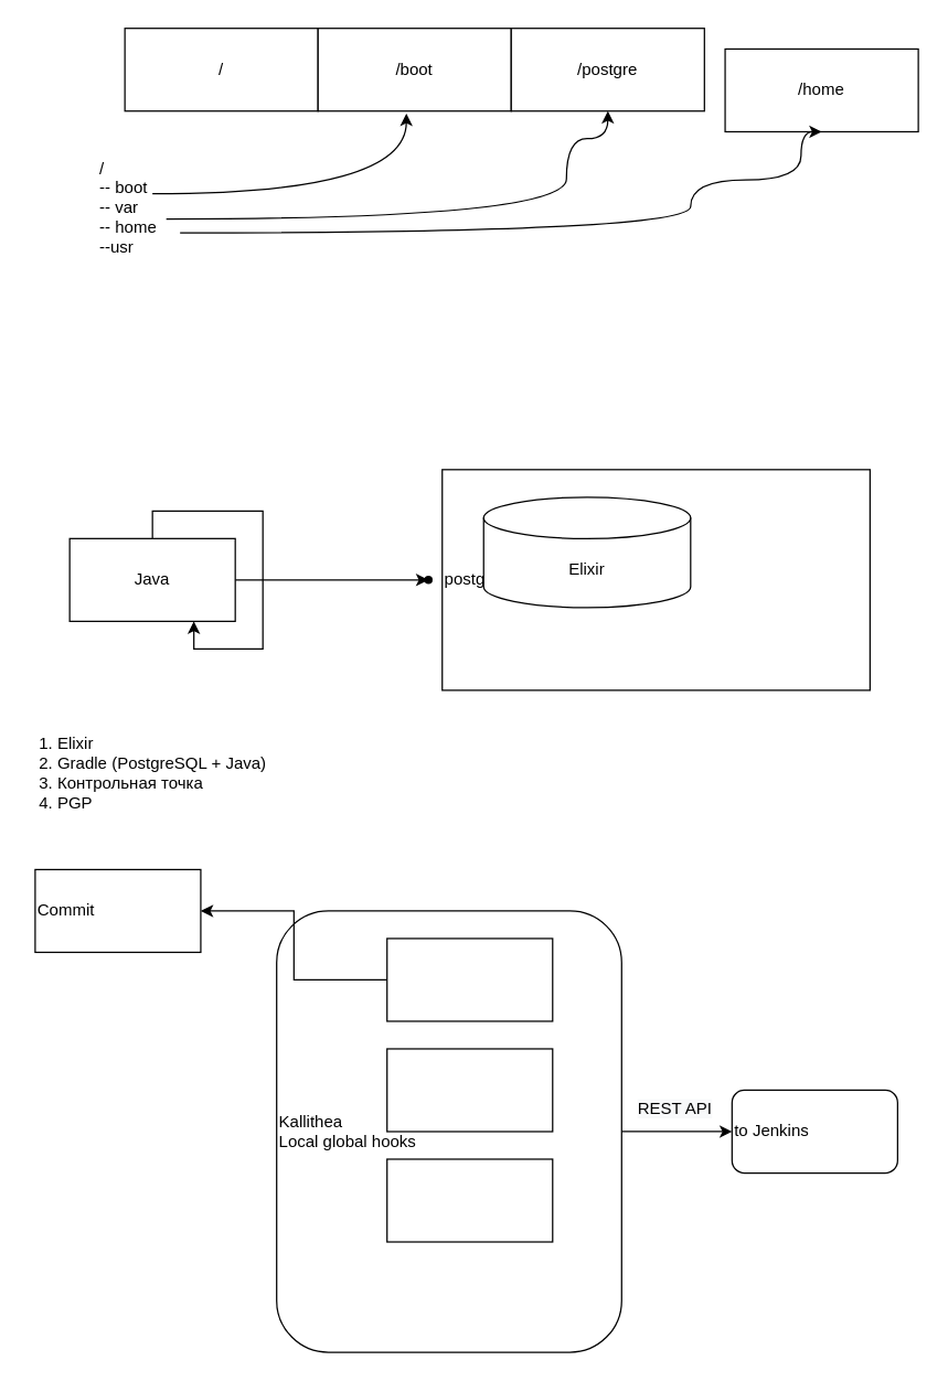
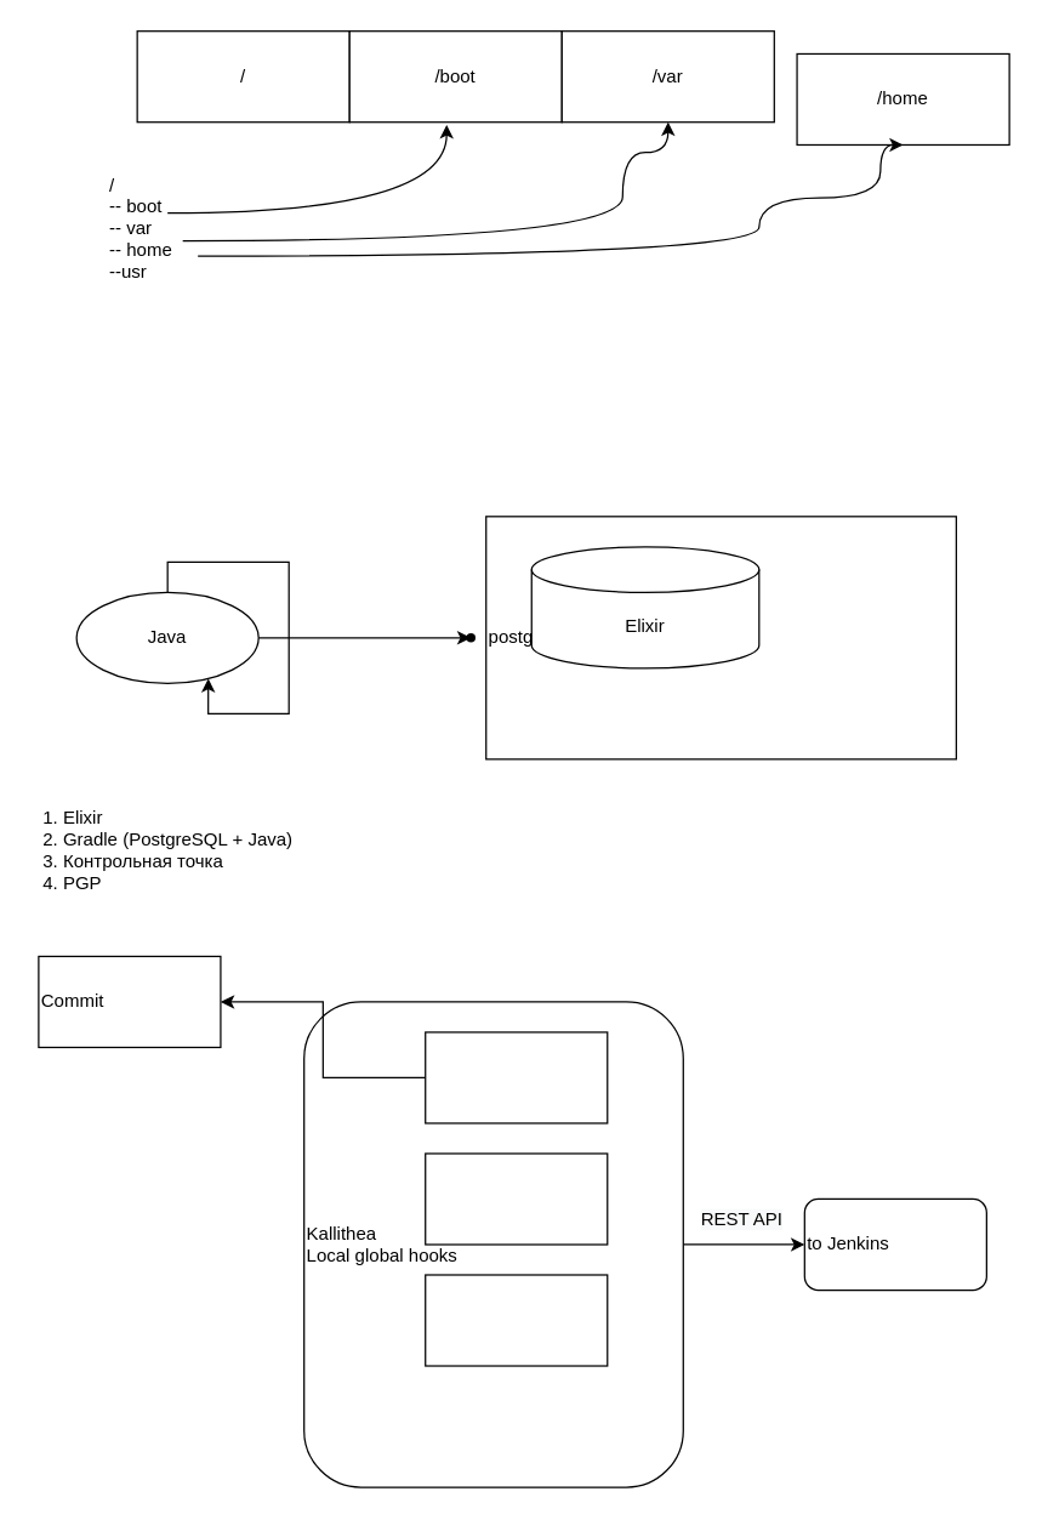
  <mxCell id="0" />
  <mxCell id="1" parent="0" />
  <mxCell id="2" value="postgre" style="rounded=0;whiteSpace=wrap;html=1;align=left;" parent="1" vertex="1"><mxGeometry x="320" y="340" width="310" height="160" as="geometry" /></mxCell>
  <mxCell id="3" value="/" style="rounded=0;whiteSpace=wrap;html=1;" parent="1" vertex="1"><mxGeometry x="90" y="20" width="140" height="60" as="geometry" /></mxCell>
  <mxCell id="4" value="/boot" style="rounded=0;whiteSpace=wrap;html=1;" parent="1" vertex="1"><mxGeometry x="230" y="20" width="140" height="60" as="geometry" /></mxCell>
- <mxCell id="5" value="/postgre" style="rounded=0;whiteSpace=wrap;html=1;" parent="1" vertex="1"><mxGeometry x="370" y="20" width="140" height="60" as="geometry" /></mxCell>
+ <mxCell id="5" value="/var" style="rounded=0;whiteSpace=wrap;html=1;" parent="1" vertex="1"><mxGeometry x="370" y="20" width="140" height="60" as="geometry" /></mxCell>
  <mxCell id="6" value="/home" style="rounded=0;whiteSpace=wrap;html=1;" parent="1" vertex="1"><mxGeometry x="525" y="35" width="140" height="60" as="geometry" /></mxCell>
  <mxCell id="7" value="/&lt;br&gt;-- boot&lt;br&gt;-- var&lt;br&gt;-- home&lt;br&gt;--usr" style="text;html=1;align=left;verticalAlign=middle;resizable=0;points=[];autosize=1;strokeColor=none;fillColor=none;" parent="1" vertex="1"><mxGeometry x="70" y="110" width="60" height="80" as="geometry" /></mxCell>
  <mxCell id="8" value="" style="curved=1;endArrow=classic;html=1;rounded=0;edgeStyle=orthogonalEdgeStyle;entryX=0.457;entryY=1.029;entryDx=0;entryDy=0;entryPerimeter=0;" parent="1" target="4" edge="1"><mxGeometry width="50" height="50" relative="1" as="geometry"><mxPoint x="110" y="140" as="sourcePoint" /><mxPoint x="160" y="90" as="targetPoint" /><Array as="points"><mxPoint x="294" y="140" /></Array></mxGeometry></mxCell>
  <mxCell id="9" value="" style="curved=1;endArrow=classic;html=1;rounded=0;edgeStyle=orthogonalEdgeStyle;entryX=0.5;entryY=1;entryDx=0;entryDy=0;" parent="1" target="5" edge="1"><mxGeometry width="50" height="50" relative="1" as="geometry"><mxPoint x="120" y="158.26" as="sourcePoint" /><mxPoint x="303.98" y="100" as="targetPoint" /><Array as="points"><mxPoint x="410" y="158" /><mxPoint x="410" y="100" /><mxPoint x="440" y="100" /></Array></mxGeometry></mxCell>
  <mxCell id="10" value="" style="curved=1;endArrow=classic;html=1;rounded=0;edgeStyle=orthogonalEdgeStyle;entryX=0.5;entryY=1;entryDx=0;entryDy=0;" parent="1" target="6" edge="1"><mxGeometry width="50" height="50" relative="1" as="geometry"><mxPoint x="130" y="168.26" as="sourcePoint" /><mxPoint x="450" y="90" as="targetPoint" /><Array as="points"><mxPoint x="500" y="168" /><mxPoint x="500" y="130" /><mxPoint x="580" y="130" /></Array></mxGeometry></mxCell>
  <mxCell id="11" value="" style="edgeStyle=orthogonalEdgeStyle;rounded=0;orthogonalLoop=1;jettySize=auto;html=1;" parent="1" source="12" target="14" edge="1"><mxGeometry relative="1" as="geometry" /></mxCell>
- <mxCell id="12" value="Java" style="rounded=0;whiteSpace=wrap;html=1;" parent="1" vertex="1"><mxGeometry x="50" y="390" width="120" height="60" as="geometry" /></mxCell>
+ <mxCell id="12" value="Java" style="ellipse;whiteSpace=wrap;html=1;" parent="1" vertex="1"><mxGeometry x="50" y="390" width="120" height="60" as="geometry" /></mxCell>
  <mxCell id="13" value="Elixir" style="shape=cylinder3;whiteSpace=wrap;html=1;boundedLbl=1;backgroundOutline=1;size=15;" parent="1" vertex="1"><mxGeometry x="350" y="360" width="150" height="80" as="geometry" /></mxCell>
  <mxCell id="14" value="" style="shape=waypoint;size=6;pointerEvents=1;points=[];fillColor=#ffffff;resizable=0;rotatable=0;perimeter=centerPerimeter;snapToPoint=1;rounded=0;" parent="1" vertex="1"><mxGeometry x="290" y="400" width="40" height="40" as="geometry" /></mxCell>
  <mxCell id="15" value="&lt;div style=&quot;text-align: left&quot;&gt;&lt;span&gt;1. Elixir&lt;/span&gt;&lt;/div&gt;&lt;div style=&quot;text-align: left&quot;&gt;&lt;span&gt;2. Gradle (PostgreSQL + Java)&lt;/span&gt;&lt;/div&gt;&lt;div style=&quot;text-align: left&quot;&gt;&lt;span&gt;3. Контрольная точка&lt;/span&gt;&lt;/div&gt;&lt;div style=&quot;text-align: left&quot;&gt;&lt;span&gt;4. PGP&lt;/span&gt;&lt;/div&gt;" style="text;html=1;align=center;verticalAlign=middle;resizable=0;points=[];autosize=1;strokeColor=none;fillColor=none;" parent="1" vertex="1"><mxGeometry x="20" y="530" width="180" height="60" as="geometry" /></mxCell>
  <mxCell id="16" style="edgeStyle=orthogonalEdgeStyle;rounded=0;orthogonalLoop=1;jettySize=auto;html=1;entryX=0.75;entryY=1;entryDx=0;entryDy=0;" parent="1" source="12" target="12" edge="1"><mxGeometry relative="1" as="geometry" /></mxCell>
  <mxCell id="17" value="" style="edgeStyle=orthogonalEdgeStyle;rounded=0;orthogonalLoop=1;jettySize=auto;html=1;" parent="1" source="18" target="24" edge="1"><mxGeometry relative="1" as="geometry" /></mxCell>
  <mxCell id="18" value="Kallithea&lt;br&gt;Local global hooks" style="rounded=1;whiteSpace=wrap;html=1;align=left;" parent="1" vertex="1"><mxGeometry x="200" y="660" width="250" height="320" as="geometry" /></mxCell>
  <mxCell id="19" value="" style="edgeStyle=orthogonalEdgeStyle;rounded=0;orthogonalLoop=1;jettySize=auto;html=1;" parent="1" source="20" target="23" edge="1"><mxGeometry relative="1" as="geometry" /></mxCell>
  <mxCell id="20" value="" style="rounded=0;whiteSpace=wrap;html=1;align=left;" parent="1" vertex="1"><mxGeometry x="280" y="680" width="120" height="60" as="geometry" /></mxCell>
  <mxCell id="21" value="" style="rounded=0;whiteSpace=wrap;html=1;align=left;" parent="1" vertex="1"><mxGeometry x="280" y="760" width="120" height="60" as="geometry" /></mxCell>
  <mxCell id="22" value="" style="rounded=0;whiteSpace=wrap;html=1;align=left;" parent="1" vertex="1"><mxGeometry x="280" y="840" width="120" height="60" as="geometry" /></mxCell>
  <mxCell id="23" value="Commit" style="rounded=0;whiteSpace=wrap;html=1;align=left;" parent="1" vertex="1"><mxGeometry x="25" y="630" width="120" height="60" as="geometry" /></mxCell>
  <mxCell id="24" value="to Jenkins" style="whiteSpace=wrap;html=1;rounded=1;align=left;" parent="1" vertex="1"><mxGeometry x="530" y="790" width="120" height="60" as="geometry" /></mxCell>
  <mxCell id="25" value="&lt;span style=&quot;color: rgb(0, 0, 0); font-family: helvetica; font-size: 12px; font-style: normal; font-weight: 400; letter-spacing: normal; text-align: left; text-indent: 0px; text-transform: none; word-spacing: 0px; background-color: rgb(248, 249, 250); display: inline; float: none;&quot;&gt;REST API&lt;/span&gt;" style="text;whiteSpace=wrap;html=1;" parent="1" vertex="1"><mxGeometry x="460" y="790" width="80" height="30" as="geometry" /></mxCell>
